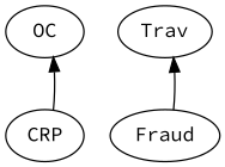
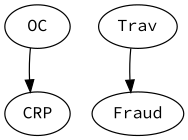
  digraph {
    fontname="Source Code Pro"
    node [fontname="Source Code Pro"]
    edge [fontname="Source Code Pro"]
    OC
    CRP
    Trav
    Fraud
-   CRP -> OC
-   Fraud -> Trav
+   OC -> CRP
+   Trav -> Fraud
  }
